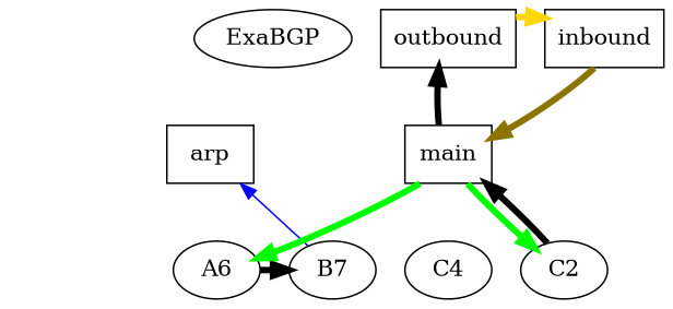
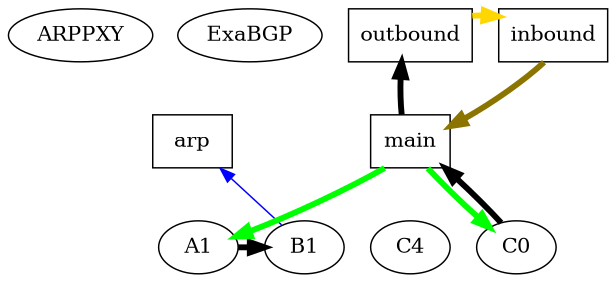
  digraph {
    edge [style=invis]
    outbound [shape=box]
    inbound [shape=box]
+   ARPPXY
    ExaBGP
-   A1 [label=A6]
-   B1 [label=B7]
+   A1
+   B1
    n7 [label=C4]
-   C2
+   C2 [label=C0]
    main [shape=box]
    arp [shape=box]
    subgraph sub_1 {
      rank=min
      outbound
      inbound
+     ARPPXY
      ExaBGP
    }
    subgraph sub_2 {
      rank=same
      A1
      B1
      n7
      C2
    }
    subgraph sub_3 {
      rank=same
      main
      arp
    }
    outbound -> inbound
    outbound -> inbound
    outbound -> inbound [color=gold penwidth=4.0 style=""]
    inbound -> main
    inbound -> main
    inbound -> main
    inbound -> main [color=gold4 penwidth=4.0 style=""]
+   ARPPXY -> arp
    ExaBGP -> main
    A1 -> B1 [color=black penwidth=4.0 style=""]
    B1 -> main
    B1 -> arp [color=blue style=""]
    n7 -> main
    C2 -> main [color=black penwidth=4.0 style=""]
    main -> outbound [color=black penwidth=4.0 style=""]
    main -> outbound
    main -> ExaBGP
    main -> ExaBGP
    main -> A1
    main -> A1
    main -> A1
    main -> A1 [color=green penwidth=4.0 style=""]
    main -> B1
    main -> B1
    main -> B1
    main -> B1
    main -> n7
    main -> n7
    main -> n7
    main -> n7
    main -> C2
    main -> C2
    main -> C2
    main -> C2 [color=green penwidth=4.0 style=""]
+   arp -> ARPPXY
    arp -> main
  }
